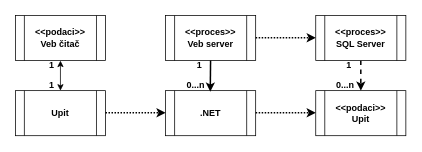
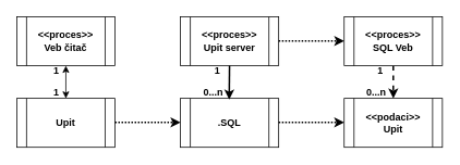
  <mxCell id="0" />
  <mxCell id="1" parent="0" />
- <mxCell id="2" value="&amp;lt;&amp;lt;podaci&amp;gt;&amp;gt;&lt;div&gt;Veb&amp;nbsp;čitač &lt;/div&gt;" style="shape=process;whiteSpace=wrap;html=1;backgroundOutline=1;fontStyle=1" vertex="1" parent="1"><mxGeometry x="20" y="20" width="120" height="60" as="geometry" /></mxCell>
+ <mxCell id="2" value="&amp;lt;&amp;lt;proces&amp;gt;&amp;gt;&lt;div&gt;Veb&amp;nbsp;čitač &lt;/div&gt;" style="shape=process;whiteSpace=wrap;html=1;backgroundOutline=1;fontStyle=1" vertex="1" parent="1"><mxGeometry x="20" y="20" width="120" height="60" as="geometry" /></mxCell>
  <mxCell id="3" value="Upit" style="shape=process;whiteSpace=wrap;html=1;backgroundOutline=1;fontStyle=1" vertex="1" parent="1"><mxGeometry x="20" y="120" width="120" height="60" as="geometry" /></mxCell>
- <mxCell id="4" value="&amp;lt;&amp;lt;proces&amp;gt;&amp;gt;&lt;div&gt;Veb server&lt;/div&gt;" style="shape=process;whiteSpace=wrap;html=1;backgroundOutline=1;fontStyle=1" vertex="1" parent="1"><mxGeometry x="220" y="20" width="120" height="60" as="geometry" /></mxCell>
- <mxCell id="5" value=".NET" style="shape=process;whiteSpace=wrap;html=1;backgroundOutline=1;fontStyle=1" vertex="1" parent="1"><mxGeometry x="220" y="120" width="120" height="60" as="geometry" /></mxCell>
+ <mxCell id="4" value="&amp;lt;&amp;lt;proces&amp;gt;&amp;gt;&lt;div&gt;Upit server&lt;/div&gt;" style="shape=process;whiteSpace=wrap;html=1;backgroundOutline=1;fontStyle=1" vertex="1" parent="1"><mxGeometry x="220" y="20" width="120" height="60" as="geometry" /></mxCell>
+ <mxCell id="5" value=".SQL" style="shape=process;whiteSpace=wrap;html=1;backgroundOutline=1;fontStyle=1" vertex="1" parent="1"><mxGeometry x="220" y="120" width="120" height="60" as="geometry" /></mxCell>
  <mxCell id="6" value="" style="edgeStyle=orthogonalEdgeStyle;rounded=0;orthogonalLoop=1;jettySize=auto;html=1;strokeWidth=2;fontStyle=1;dashed=1;" edge="1" parent="1" source="7" target="8"><mxGeometry relative="1" as="geometry" /></mxCell>
- <mxCell id="7" value="&amp;lt;&amp;lt;proces&amp;gt;&amp;gt;&lt;div&gt;SQL Server&lt;/div&gt;" style="shape=process;whiteSpace=wrap;html=1;backgroundOutline=1;fontStyle=1" vertex="1" parent="1"><mxGeometry x="420" y="20" width="120" height="60" as="geometry" /></mxCell>
+ <mxCell id="7" value="&amp;lt;&amp;lt;proces&amp;gt;&amp;gt;&lt;div&gt;SQL Veb&lt;/div&gt;" style="shape=process;whiteSpace=wrap;html=1;backgroundOutline=1;fontStyle=1" vertex="1" parent="1"><mxGeometry x="420" y="20" width="120" height="60" as="geometry" /></mxCell>
  <mxCell id="8" value="&amp;lt;&amp;lt;podaci&amp;gt;&amp;gt;&lt;div&gt;Upit&lt;/div&gt;" style="shape=process;whiteSpace=wrap;html=1;backgroundOutline=1;fontStyle=1" vertex="1" parent="1"><mxGeometry x="420" y="120" width="120" height="60" as="geometry" /></mxCell>
  <mxCell id="9" value="" style="endArrow=classic;html=1;rounded=0;exitX=1;exitY=0.5;exitDx=0;exitDy=0;entryX=0;entryY=0.5;entryDx=0;entryDy=0;dashed=1;dashPattern=1 1;strokeWidth=2;fontStyle=1" edge="1" parent="1"><mxGeometry width="50" height="50" relative="1" as="geometry"><mxPoint x="140" y="149.5" as="sourcePoint" /><mxPoint x="220" y="149.5" as="targetPoint" /></mxGeometry></mxCell>
  <mxCell id="10" value="" style="endArrow=classic;html=1;rounded=0;exitX=1;exitY=0.5;exitDx=0;exitDy=0;entryX=0;entryY=0.5;entryDx=0;entryDy=0;dashed=1;dashPattern=1 1;strokeWidth=2;fontStyle=1" edge="1" parent="1"><mxGeometry width="50" height="50" relative="1" as="geometry"><mxPoint x="340" y="49.5" as="sourcePoint" /><mxPoint x="420" y="49.5" as="targetPoint" /></mxGeometry></mxCell>
  <mxCell id="11" value="" style="endArrow=classic;html=1;rounded=0;exitX=1;exitY=0.5;exitDx=0;exitDy=0;entryX=0;entryY=0.5;entryDx=0;entryDy=0;dashed=1;dashPattern=1 1;strokeWidth=2;fontStyle=1" edge="1" parent="1"><mxGeometry width="50" height="50" relative="1" as="geometry"><mxPoint x="340" y="149.5" as="sourcePoint" /><mxPoint x="420" y="149.5" as="targetPoint" /></mxGeometry></mxCell>
  <mxCell id="12" value="" style="endArrow=classic;html=1;rounded=0;exitX=1;exitY=0.5;exitDx=0;exitDy=0;entryX=0.413;entryY=0.023;entryDx=0;entryDy=0;entryPerimeter=0;strokeWidth=2;fontStyle=1" edge="1" parent="1"><mxGeometry width="50" height="50" relative="1" as="geometry"><mxPoint x="279.94" y="80" as="sourcePoint" /><mxPoint x="279.5" y="121.38" as="targetPoint" /></mxGeometry></mxCell>
  <mxCell id="13" value="" style="endArrow=classic;startArrow=classic;html=1;rounded=0;exitX=0.5;exitY=0;exitDx=0;exitDy=0;fontStyle=1" edge="1" parent="1" source="3"><mxGeometry width="50" height="50" relative="1" as="geometry"><mxPoint x="30" y="130" as="sourcePoint" /><mxPoint x="80" y="80" as="targetPoint" /></mxGeometry></mxCell>
  <mxCell id="14" value="1" style="text;html=1;align=center;verticalAlign=middle;resizable=0;points=[];autosize=1;strokeColor=none;fillColor=none;fontStyle=1" vertex="1" parent="1"><mxGeometry x="53" y="72" width="30" height="30" as="geometry" /></mxCell>
  <mxCell id="15" value="1" style="text;html=1;align=center;verticalAlign=middle;resizable=0;points=[];autosize=1;strokeColor=none;fillColor=none;fontStyle=1" vertex="1" parent="1"><mxGeometry x="53" y="98" width="30" height="30" as="geometry" /></mxCell>
  <mxCell id="16" value="1" style="text;html=1;align=center;verticalAlign=middle;resizable=0;points=[];autosize=1;strokeColor=none;fillColor=none;fontStyle=1" vertex="1" parent="1"><mxGeometry x="250" y="72" width="30" height="30" as="geometry" /></mxCell>
  <mxCell id="17" value="0...n" style="text;html=1;align=center;verticalAlign=middle;resizable=0;points=[];autosize=1;strokeColor=none;fillColor=none;fontStyle=1" vertex="1" parent="1"><mxGeometry x="235" y="98" width="50" height="30" as="geometry" /></mxCell>
  <mxCell id="18" value="1" style="text;html=1;align=center;verticalAlign=middle;resizable=0;points=[];autosize=1;strokeColor=none;fillColor=none;fontStyle=1" vertex="1" parent="1"><mxGeometry x="449" y="72" width="30" height="30" as="geometry" /></mxCell>
  <mxCell id="19" value="0...n" style="text;html=1;align=center;verticalAlign=middle;resizable=0;points=[];autosize=1;strokeColor=none;fillColor=none;fontStyle=1" vertex="1" parent="1"><mxGeometry x="434" y="98" width="50" height="30" as="geometry" /></mxCell>
